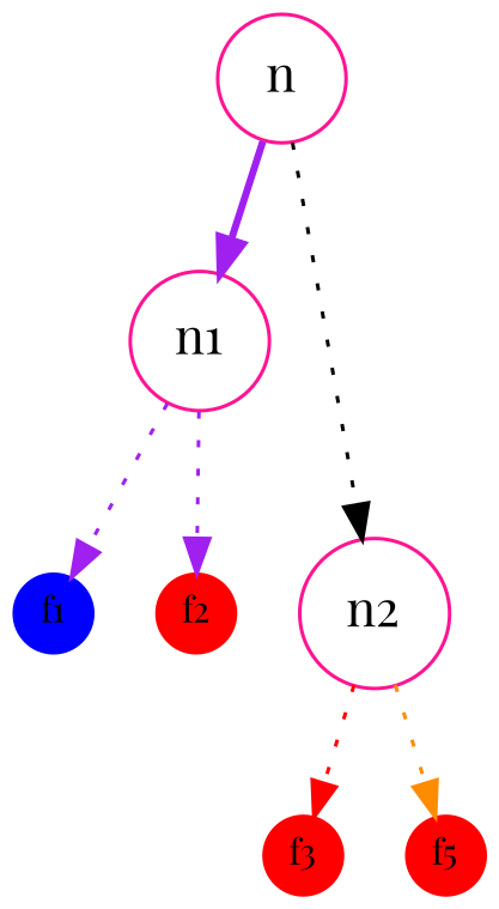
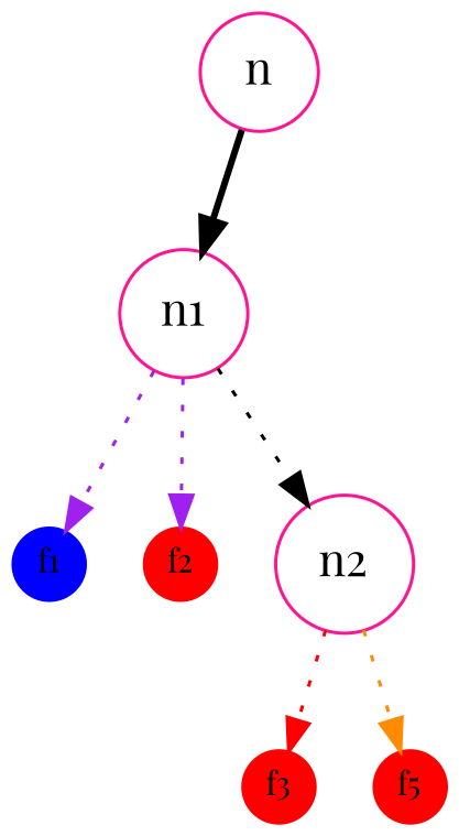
  digraph {
    fontname="Playfair Display"
    node [color=red fixedsize=true fontname="Playfair Display" fontsize=10 shape=circle style=filled]
    edge [color=black fontname="Playfair Display" style=dotted]
    f1 [color=blue width=.3]
    f2 [width=.3]
    f3 [width=.3]
    f5 [width=.3]
    n [color=deeppink fixedsize="" fontsize="" style=""]
    n1 [color=deeppink fixedsize="" fontsize="" style=""]
    n2 [color=deeppink fixedsize="" fontsize="" style=""]
-   n -> n1 [color=purple style=bold]
-   n -> n2
+   n -> n1 [style=bold]
+   n1 -> n2
    n1 -> f1 [color=purple]
    n1 -> f2 [color=purple]
    n2 -> f3 [color=red]
    n2 -> f5 [color=darkorange]
  }
